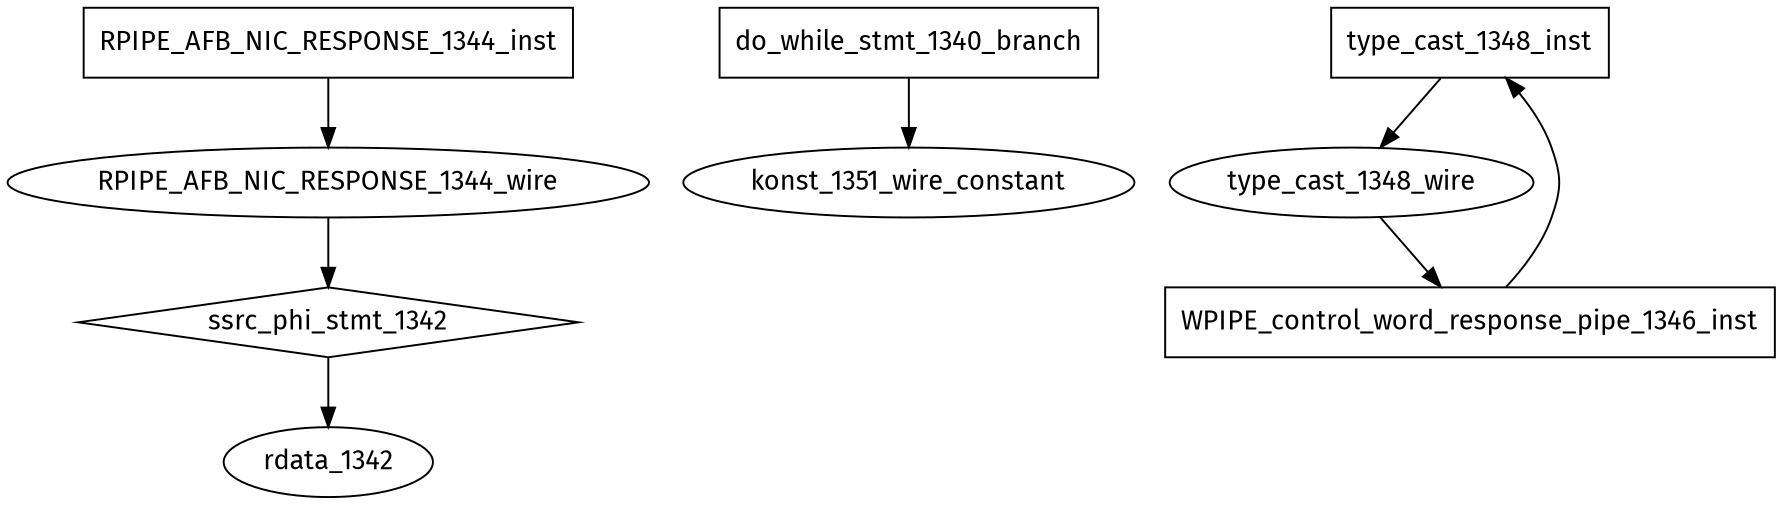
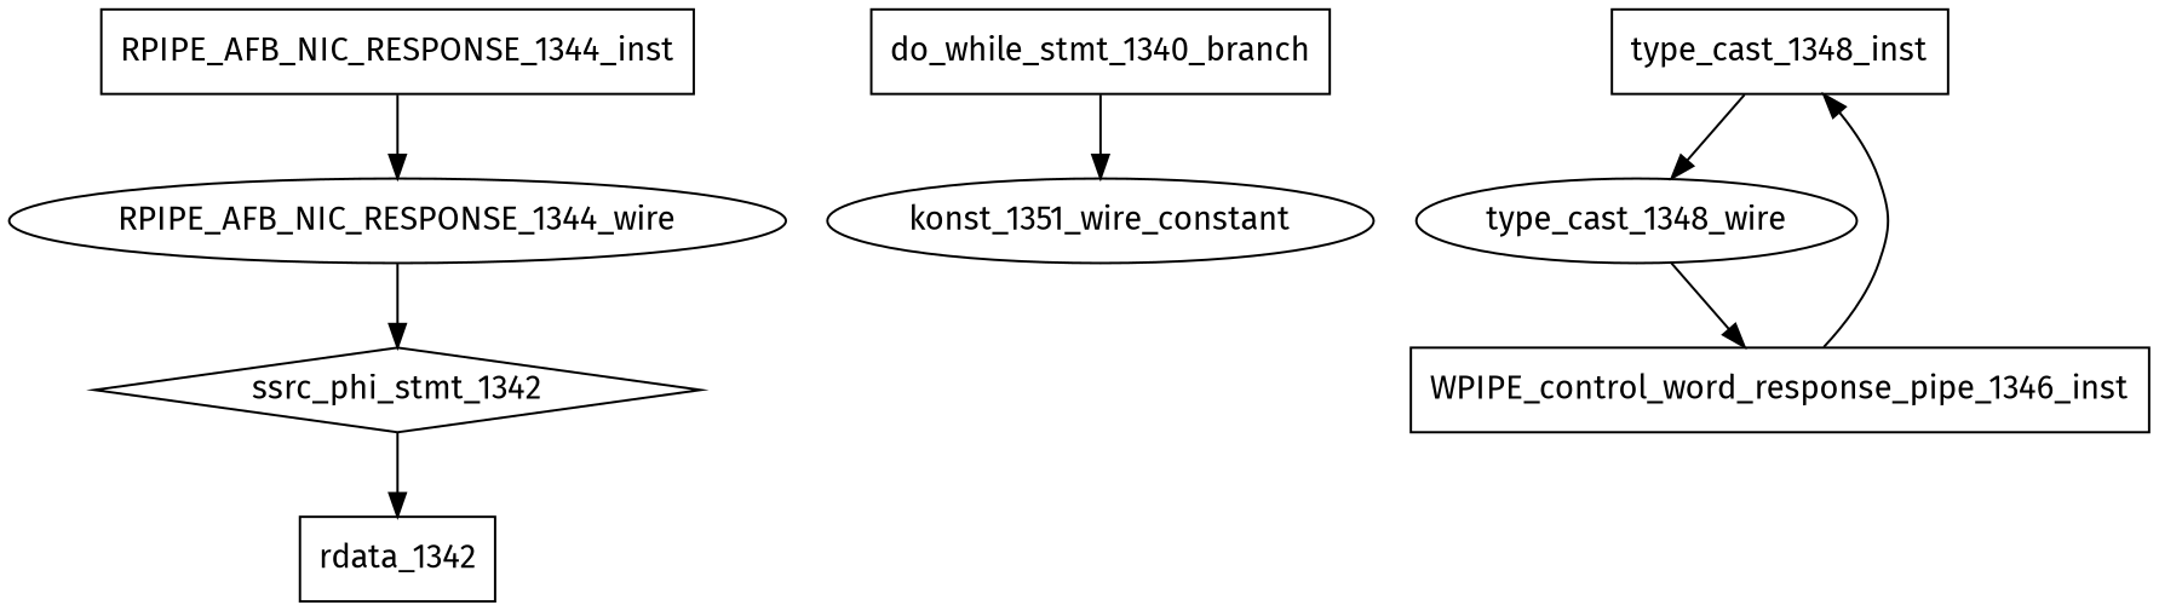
  digraph {
    fontname="Fira Sans"
    node [fontname="Fira Sans" shape=ellipse]
    edge [fontname="Fira Sans"]
    ssrc_phi_stmt_1342 [shape=diamond]
    RPIPE_AFB_NIC_RESPONSE_1344_wire
-   rdata_1342
+   rdata_1342 [shape=box]
    do_while_stmt_1340_branch [shape=rectangle]
    konst_1351_wire_constant
    type_cast_1348_inst [shape=rectangle]
    type_cast_1348_wire
    WPIPE_control_word_response_pipe_1346_inst [shape=rectangle]
    RPIPE_AFB_NIC_RESPONSE_1344_inst [shape=rectangle]
    ssrc_phi_stmt_1342 -> rdata_1342
    RPIPE_AFB_NIC_RESPONSE_1344_wire -> ssrc_phi_stmt_1342
    do_while_stmt_1340_branch -> konst_1351_wire_constant
    type_cast_1348_inst -> type_cast_1348_wire
    type_cast_1348_wire -> WPIPE_control_word_response_pipe_1346_inst
    WPIPE_control_word_response_pipe_1346_inst -> type_cast_1348_inst
    RPIPE_AFB_NIC_RESPONSE_1344_inst -> RPIPE_AFB_NIC_RESPONSE_1344_wire
  }
